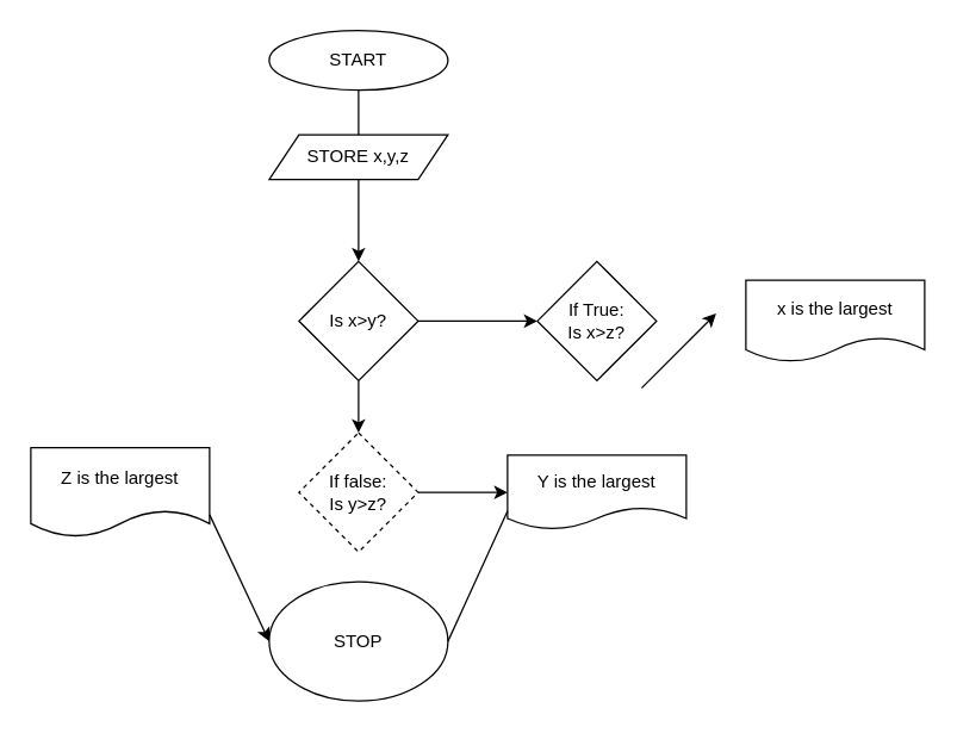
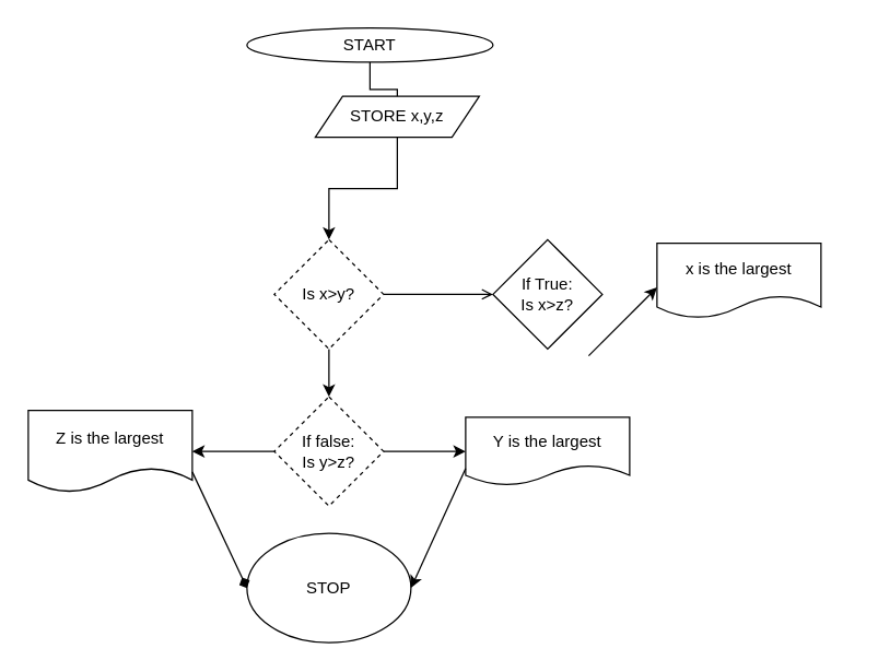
  <mxCell id="0" />
  <mxCell id="1" parent="0" />
  <mxCell id="2" value="" style="edgeStyle=orthogonalEdgeStyle;rounded=0;orthogonalLoop=1;jettySize=auto;html=1;endArrow=none;" edge="1" parent="1" source="3" target="5"><mxGeometry relative="1" as="geometry" /></mxCell>
- <mxCell id="3" value="&lt;div&gt;START&lt;/div&gt;" style="ellipse;whiteSpace=wrap;html=1;" vertex="1" parent="1"><mxGeometry x="180" width="120" height="40" as="geometry" y="20" /></mxCell>
+ <mxCell id="3" value="&lt;div&gt;START&lt;/div&gt;" style="ellipse;whiteSpace=wrap;html=1;" vertex="1" parent="1"><mxGeometry x="180" y="20" width="180" height="25" as="geometry" /></mxCell>
  <mxCell id="4" value="" style="edgeStyle=orthogonalEdgeStyle;rounded=0;orthogonalLoop=1;jettySize=auto;html=1;" edge="1" parent="1" source="5" target="8"><mxGeometry relative="1" as="geometry" /></mxCell>
- <mxCell id="5" value="STORE x,y,z" style="shape=parallelogram;perimeter=parallelogramPerimeter;whiteSpace=wrap;html=1;fixedSize=1;" vertex="1" parent="1"><mxGeometry x="180" y="90" width="120" height="30" as="geometry" /></mxCell>
- <mxCell id="6" value="" style="edgeStyle=orthogonalEdgeStyle;rounded=0;orthogonalLoop=1;jettySize=auto;html=1;" edge="1" parent="1" source="8" target="9"><mxGeometry relative="1" as="geometry" /></mxCell>
+ <mxCell id="5" value="STORE x,y,z" style="shape=parallelogram;perimeter=parallelogramPerimeter;whiteSpace=wrap;html=1;fixedSize=1;" vertex="1" parent="1"><mxGeometry x="230" y="70" width="120" height="30" as="geometry" /></mxCell>
+ <mxCell id="6" value="" style="edgeStyle=orthogonalEdgeStyle;rounded=0;orthogonalLoop=1;jettySize=auto;html=1;endArrow=open;" edge="1" parent="1" source="8" target="9"><mxGeometry relative="1" as="geometry" /></mxCell>
  <mxCell id="7" value="" style="edgeStyle=orthogonalEdgeStyle;rounded=0;orthogonalLoop=1;jettySize=auto;html=1;" edge="1" parent="1" source="8" target="13"><mxGeometry relative="1" as="geometry" /></mxCell>
- <mxCell id="8" value="Is x&amp;gt;y?" style="rhombus;whiteSpace=wrap;html=1;" vertex="1" parent="1"><mxGeometry x="200" y="175" width="80" height="80" as="geometry" /></mxCell>
+ <mxCell id="8" value="Is x&amp;gt;y?" style="rhombus;whiteSpace=wrap;html=1;dashed=1;" vertex="1" parent="1"><mxGeometry x="200" y="175" width="80" height="80" as="geometry" /></mxCell>
  <mxCell id="9" value="&lt;div&gt;If True:&lt;/div&gt;&lt;div&gt;Is x&amp;gt;z?&lt;br&gt;&lt;/div&gt;" style="rhombus;whiteSpace=wrap;html=1;" vertex="1" parent="1"><mxGeometry x="360" y="175" width="80" height="80" as="geometry" /></mxCell>
- <mxCell id="10" value="x is the largest" style="shape=document;whiteSpace=wrap;html=1;boundedLbl=1;" vertex="1" parent="1"><mxGeometry x="500" y="187.5" width="120" height="55" as="geometry" /></mxCell>
+ <mxCell id="10" value="x is the largest" style="shape=document;whiteSpace=wrap;html=1;boundedLbl=1;" vertex="1" parent="1"><mxGeometry x="480" y="177.5" width="120" height="55" as="geometry" /></mxCell>
+ <mxCell id="11" value="" style="edgeStyle=orthogonalEdgeStyle;rounded=0;orthogonalLoop=1;jettySize=auto;html=1;" edge="1" parent="1" source="13" target="14"><mxGeometry relative="1" as="geometry" /></mxCell>
  <mxCell id="12" value="" style="edgeStyle=orthogonalEdgeStyle;rounded=0;orthogonalLoop=1;jettySize=auto;html=1;" edge="1" parent="1" source="13" target="15"><mxGeometry relative="1" as="geometry" /></mxCell>
  <mxCell id="13" value="&lt;div&gt;If false:&lt;/div&gt;&lt;div&gt;Is y&amp;gt;z?&lt;br&gt;&lt;/div&gt;" style="rhombus;whiteSpace=wrap;html=1;dashed=1;" vertex="1" parent="1"><mxGeometry x="200" y="290" width="80" height="80" as="geometry" /></mxCell>
  <mxCell id="14" value="Z is the largest" style="shape=document;whiteSpace=wrap;html=1;boundedLbl=1;" vertex="1" parent="1"><mxGeometry x="20" y="300" width="120" height="60" as="geometry" /></mxCell>
  <mxCell id="15" value="Y is the largest" style="shape=document;whiteSpace=wrap;html=1;boundedLbl=1;" vertex="1" parent="1"><mxGeometry x="340" y="305" width="120" height="50" as="geometry" /></mxCell>
  <mxCell id="16" value="STOP" style="ellipse;whiteSpace=wrap;html=1;" vertex="1" parent="1"><mxGeometry x="180" y="390" width="120" height="80" as="geometry" /></mxCell>
  <mxCell id="17" value="" style="endArrow=classic;html=1;" edge="1" parent="1"><mxGeometry width="50" height="50" relative="1" as="geometry"><mxPoint x="430" y="260" as="sourcePoint" /><mxPoint x="480" y="210" as="targetPoint" /></mxGeometry></mxCell>
- <mxCell id="18" value="" style="endArrow=classic;html=1;entryX=0;entryY=0.5;entryDx=0;entryDy=0;exitX=1;exitY=0.75;exitDx=0;exitDy=0;" edge="1" parent="1" source="14" target="16"><mxGeometry width="50" height="50" relative="1" as="geometry"><mxPoint x="60" y="400" as="sourcePoint" /><mxPoint x="90" y="420" as="targetPoint" /></mxGeometry></mxCell>
- <mxCell id="19" value="" style="endArrow=none;html=1;exitX=0;exitY=0.75;exitDx=0;exitDy=0;entryX=1;entryY=0.5;entryDx=0;entryDy=0;" edge="1" parent="1" source="15" target="16"><mxGeometry width="50" height="50" relative="1" as="geometry"><mxPoint x="390" y="350" as="sourcePoint" /><mxPoint x="478.96" y="425" as="targetPoint" /></mxGeometry></mxCell>
+ <mxCell id="18" value="" style="endArrow=diamond;html=1;entryX=0;entryY=0.5;entryDx=0;entryDy=0;exitX=1;exitY=0.75;exitDx=0;exitDy=0;" edge="1" parent="1" source="14" target="16"><mxGeometry width="50" height="50" relative="1" as="geometry"><mxPoint x="60" y="400" as="sourcePoint" /><mxPoint x="90" y="420" as="targetPoint" /></mxGeometry></mxCell>
+ <mxCell id="19" value="" style="endArrow=classic;html=1;exitX=0;exitY=0.75;exitDx=0;exitDy=0;entryX=1;entryY=0.5;entryDx=0;entryDy=0;" edge="1" parent="1" source="15" target="16"><mxGeometry width="50" height="50" relative="1" as="geometry"><mxPoint x="390" y="350" as="sourcePoint" /><mxPoint x="478.96" y="425" as="targetPoint" /></mxGeometry></mxCell>
